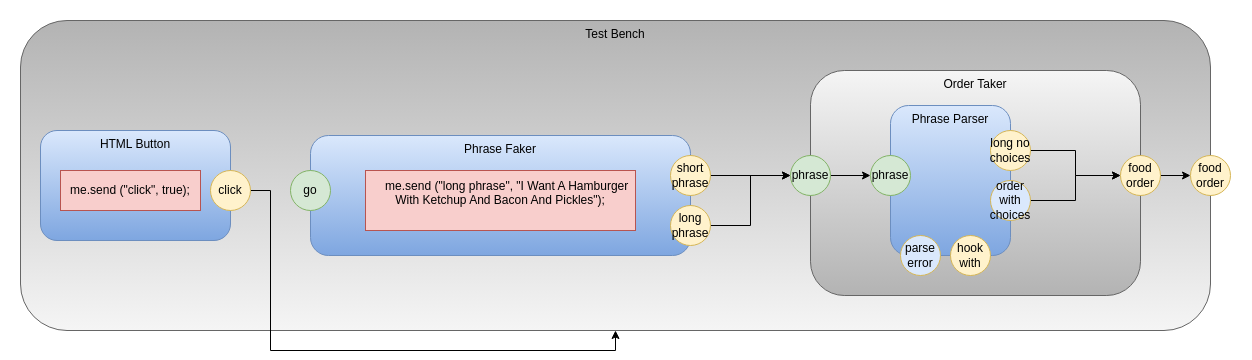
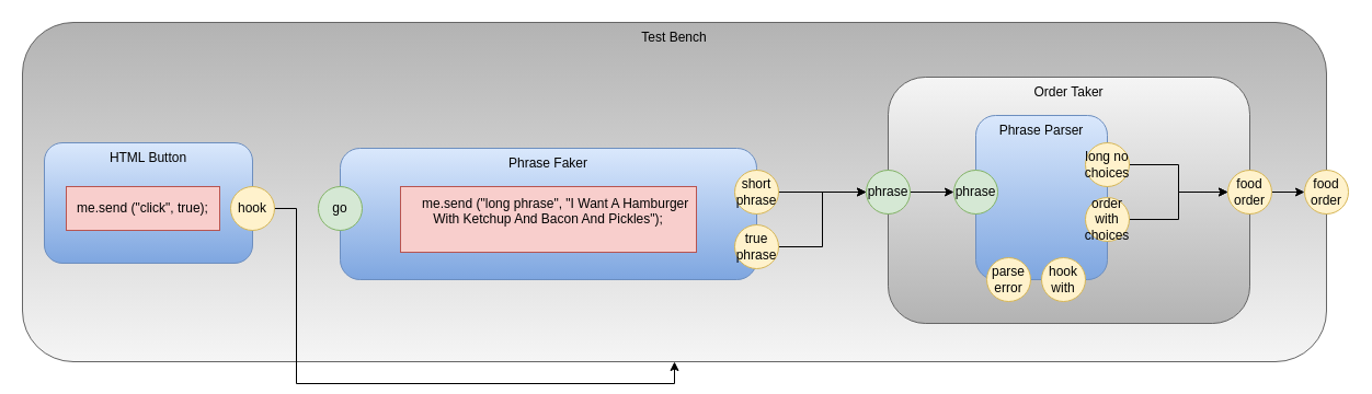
  <mxCell id="0" />
  <mxCell id="1" parent="0" />
  <mxCell id="2" value="Test Bench" style="rounded=1;whiteSpace=wrap;html=1;horizontal=1;verticalAlign=top;gradientColor=#b3b3b3;fillColor=#f5f5f5;strokeColor=#666666;gradientDirection=north;" parent="1" vertex="1"><mxGeometry x="20" y="20" width="1190" height="310" as="geometry" /></mxCell>
  <mxCell id="3" value="Order Taker" style="rounded=1;whiteSpace=wrap;html=1;horizontal=1;verticalAlign=top;fillColor=#f5f5f5;strokeColor=#666666;gradientColor=#b3b3b3;" parent="1" vertex="1"><mxGeometry x="810" y="70" width="330" height="225" as="geometry" /></mxCell>
  <mxCell id="4" style="edgeStyle=orthogonalEdgeStyle;rounded=0;orthogonalLoop=1;jettySize=auto;html=1;exitX=1;exitY=0.5;exitDx=0;exitDy=0;" parent="1" source="5" target="17" edge="1"><mxGeometry relative="1" as="geometry" /></mxCell>
  <mxCell id="5" value="food order" style="ellipse;whiteSpace=wrap;html=1;aspect=fixed;fillColor=#fff2cc;strokeColor=#d6b656;" parent="1" vertex="1"><mxGeometry x="1120" y="155" width="40" height="40" as="geometry" /></mxCell>
  <mxCell id="6" style="edgeStyle=orthogonalEdgeStyle;rounded=0;orthogonalLoop=1;jettySize=auto;html=1;exitX=1;exitY=0.5;exitDx=0;exitDy=0;" parent="1" source="7" target="21" edge="1"><mxGeometry relative="1" as="geometry" /></mxCell>
  <mxCell id="7" value="phrase" style="ellipse;whiteSpace=wrap;html=1;aspect=fixed;fillColor=#d5e8d4;strokeColor=#82b366;" parent="1" vertex="1"><mxGeometry x="790" y="155" width="40" height="40" as="geometry" /></mxCell>
  <mxCell id="8" value="HTML Button" style="rounded=1;whiteSpace=wrap;html=1;fillColor=#dae8fc;strokeColor=#6c8ebf;gradientColor=#7ea6e0;verticalAlign=top;" parent="1" vertex="1"><mxGeometry x="40" y="130" width="190" height="110" as="geometry" /></mxCell>
  <mxCell id="9" style="edgeStyle=orthogonalEdgeStyle;rounded=0;orthogonalLoop=1;jettySize=auto;html=1;exitX=1;exitY=0.5;exitDx=0;exitDy=0;" parent="1" source="10" target="2" edge="1"><mxGeometry relative="1" as="geometry" /></mxCell>
- <mxCell id="10" value="click" style="ellipse;whiteSpace=wrap;html=1;aspect=fixed;fillColor=#fff2cc;strokeColor=#d6b656;" parent="1" vertex="1"><mxGeometry x="210" y="170" width="40" height="40" as="geometry" /></mxCell>
+ <mxCell id="10" value="hook" style="ellipse;whiteSpace=wrap;html=1;aspect=fixed;fillColor=#fff2cc;strokeColor=#d6b656;" parent="1" vertex="1"><mxGeometry x="210" y="170" width="40" height="40" as="geometry" /></mxCell>
  <mxCell id="11" value="Phrase Faker" style="rounded=1;whiteSpace=wrap;html=1;fillColor=#dae8fc;strokeColor=#6c8ebf;gradientColor=#7ea6e0;verticalAlign=top;" parent="1" vertex="1"><mxGeometry x="310" y="135" width="380" height="120" as="geometry" /></mxCell>
  <mxCell id="12" style="edgeStyle=orthogonalEdgeStyle;rounded=0;orthogonalLoop=1;jettySize=auto;html=1;exitX=1;exitY=0.5;exitDx=0;exitDy=0;entryX=0;entryY=0.5;entryDx=0;entryDy=0;" parent="1" source="13" target="7" edge="1"><mxGeometry relative="1" as="geometry" /></mxCell>
  <mxCell id="13" value="short phrase" style="ellipse;whiteSpace=wrap;html=1;aspect=fixed;fillColor=#fff2cc;strokeColor=#d6b656;" parent="1" vertex="1"><mxGeometry x="670" y="155" width="40" height="40" as="geometry" /></mxCell>
  <mxCell id="14" style="edgeStyle=orthogonalEdgeStyle;rounded=0;orthogonalLoop=1;jettySize=auto;html=1;exitX=1;exitY=0.5;exitDx=0;exitDy=0;entryX=0;entryY=0.5;entryDx=0;entryDy=0;" parent="1" source="15" target="7" edge="1"><mxGeometry relative="1" as="geometry" /></mxCell>
- <mxCell id="15" value="long phrase" style="ellipse;whiteSpace=wrap;html=1;aspect=fixed;fillColor=#fff2cc;strokeColor=#d6b656;" parent="1" vertex="1"><mxGeometry x="670" y="205" width="40" height="40" as="geometry" /></mxCell>
+ <mxCell id="15" value="true phrase" style="ellipse;whiteSpace=wrap;html=1;aspect=fixed;fillColor=#fff2cc;strokeColor=#d6b656;" parent="1" vertex="1"><mxGeometry x="670" y="205" width="40" height="40" as="geometry" /></mxCell>
  <mxCell id="16" value="go" style="ellipse;whiteSpace=wrap;html=1;aspect=fixed;fillColor=#d5e8d4;strokeColor=#82b366;" parent="1" vertex="1"><mxGeometry x="290" y="170" width="40" height="40" as="geometry" /></mxCell>
  <mxCell id="17" value="food order" style="ellipse;whiteSpace=wrap;html=1;aspect=fixed;fillColor=#fff2cc;strokeColor=#d6b656;" parent="1" vertex="1"><mxGeometry x="1190" y="155" width="40" height="40" as="geometry" /></mxCell>
  <mxCell id="18" value="Phrase Parser" style="rounded=1;whiteSpace=wrap;html=1;gradientColor=#7ea6e0;fillColor=#dae8fc;strokeColor=#6c8ebf;verticalAlign=top;" parent="1" vertex="1"><mxGeometry x="890" y="105" width="120" height="150" as="geometry" /></mxCell>
  <mxCell id="19" style="edgeStyle=orthogonalEdgeStyle;rounded=0;orthogonalLoop=1;jettySize=auto;html=1;exitX=1;exitY=0.5;exitDx=0;exitDy=0;" parent="1" source="20" target="5" edge="1"><mxGeometry relative="1" as="geometry" /></mxCell>
  <mxCell id="20" value="long no choices" style="ellipse;whiteSpace=wrap;html=1;aspect=fixed;fillColor=#fff2cc;strokeColor=#d6b656;" parent="1" vertex="1"><mxGeometry x="990" y="130" width="40" height="40" as="geometry" /></mxCell>
  <mxCell id="21" value="phrase" style="ellipse;whiteSpace=wrap;html=1;aspect=fixed;fillColor=#d5e8d4;strokeColor=#82b366;" parent="1" vertex="1"><mxGeometry x="870" y="155" width="40" height="40" as="geometry" /></mxCell>
  <mxCell id="22" style="edgeStyle=orthogonalEdgeStyle;rounded=0;orthogonalLoop=1;jettySize=auto;html=1;exitX=1;exitY=0.5;exitDx=0;exitDy=0;" parent="1" source="23" target="5" edge="1"><mxGeometry relative="1" as="geometry" /></mxCell>
- <mxCell id="23" value="order with choices" style="ellipse;whiteSpace=wrap;html=1;aspect=fixed;fillColor=#dae8fc;strokeColor=#d6b656;" parent="1" vertex="1"><mxGeometry x="990" y="180" width="40" height="40" as="geometry" /></mxCell>
- <mxCell id="24" value="parse error" style="ellipse;whiteSpace=wrap;html=1;aspect=fixed;fillColor=#dae8fc;strokeColor=#d6b656;" parent="1" vertex="1"><mxGeometry x="900" y="235" width="40" height="40" as="geometry" /></mxCell>
+ <mxCell id="23" value="order with choices" style="ellipse;whiteSpace=wrap;html=1;aspect=fixed;fillColor=#fff2cc;strokeColor=#d6b656;" parent="1" vertex="1"><mxGeometry x="990" y="180" width="40" height="40" as="geometry" /></mxCell>
+ <mxCell id="24" value="parse error" style="ellipse;whiteSpace=wrap;html=1;aspect=fixed;fillColor=#fff2cc;strokeColor=#d6b656;" parent="1" vertex="1"><mxGeometry x="900" y="235" width="40" height="40" as="geometry" /></mxCell>
  <mxCell id="25" value="hook with" style="ellipse;whiteSpace=wrap;html=1;aspect=fixed;fillColor=#fff2cc;strokeColor=#d6b656;" parent="1" vertex="1"><mxGeometry x="950" y="235" width="40" height="40" as="geometry" /></mxCell>
  <mxCell id="26" value="me.send (&quot;click&quot;, true);" style="rounded=0;whiteSpace=wrap;html=1;fillColor=#f8cecc;strokeColor=#b85450;" parent="1" vertex="1"><mxGeometry x="60" y="170" width="140" height="40" as="geometry" /></mxCell>
  <mxCell id="27" value="&lt;div&gt;&amp;nbsp; &amp;nbsp; me.send (&quot;long phrase&quot;, &quot;I Want A Hamburger With Ketchup And Bacon And Pickles&quot;);&lt;/div&gt;&lt;div&gt;&lt;br&gt;&lt;/div&gt;" style="rounded=0;whiteSpace=wrap;html=1;fillColor=#f8cecc;strokeColor=#b85450;" parent="1" vertex="1"><mxGeometry x="365" y="170" width="270" height="60" as="geometry" /></mxCell>
